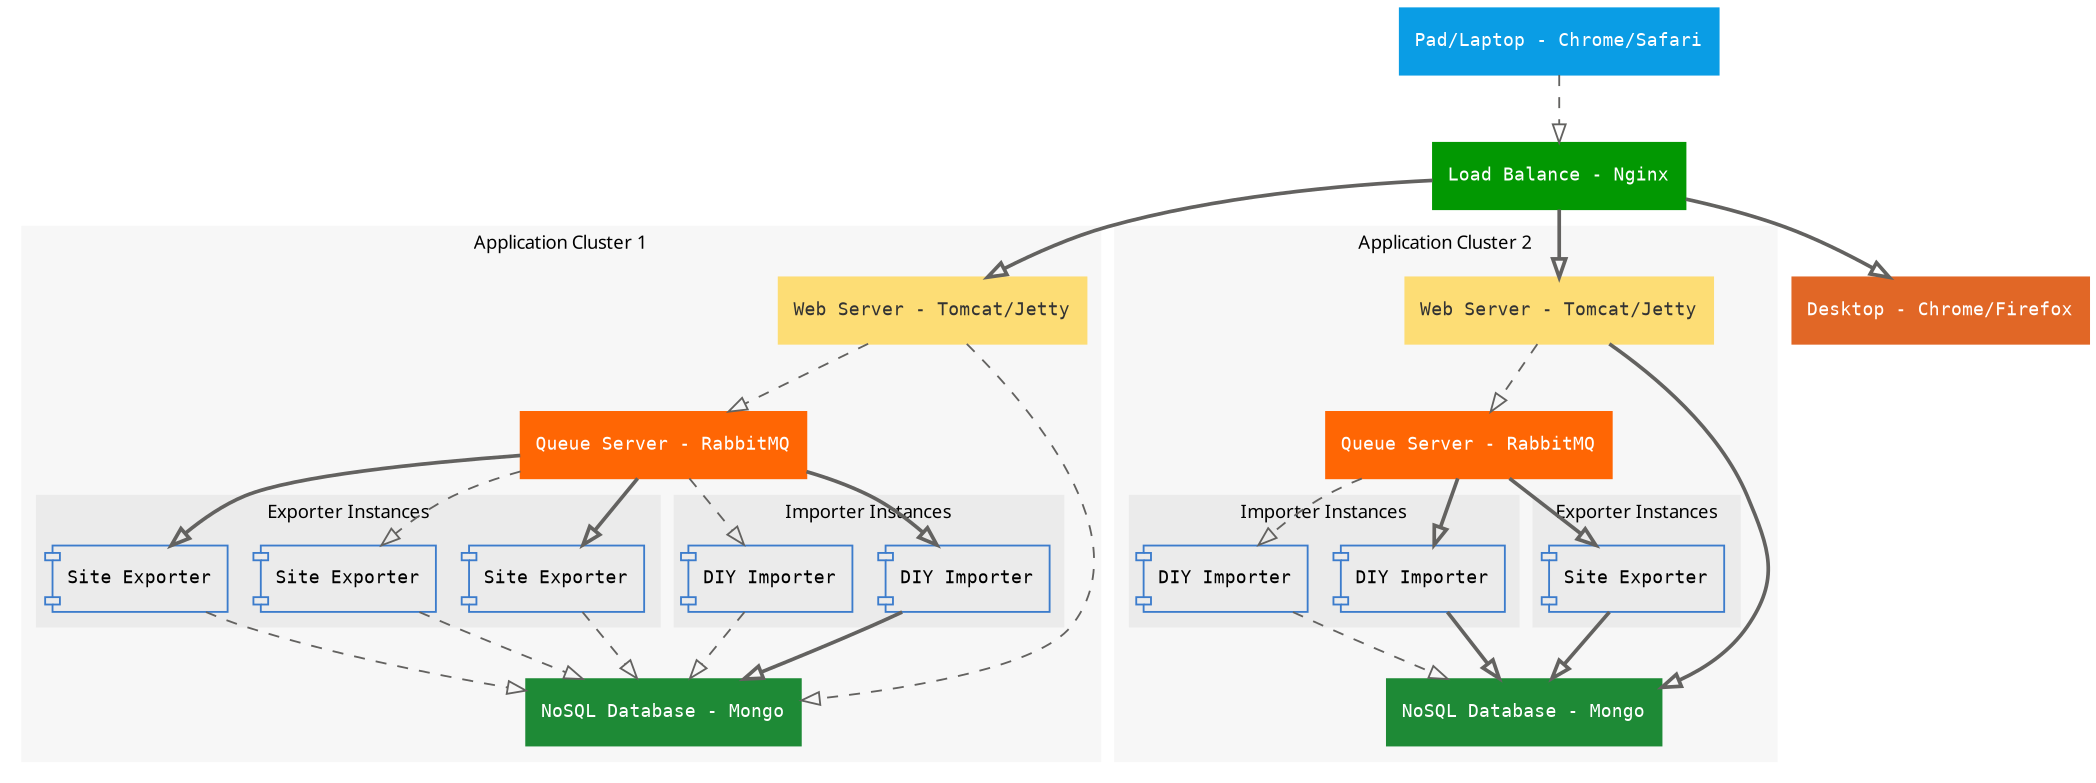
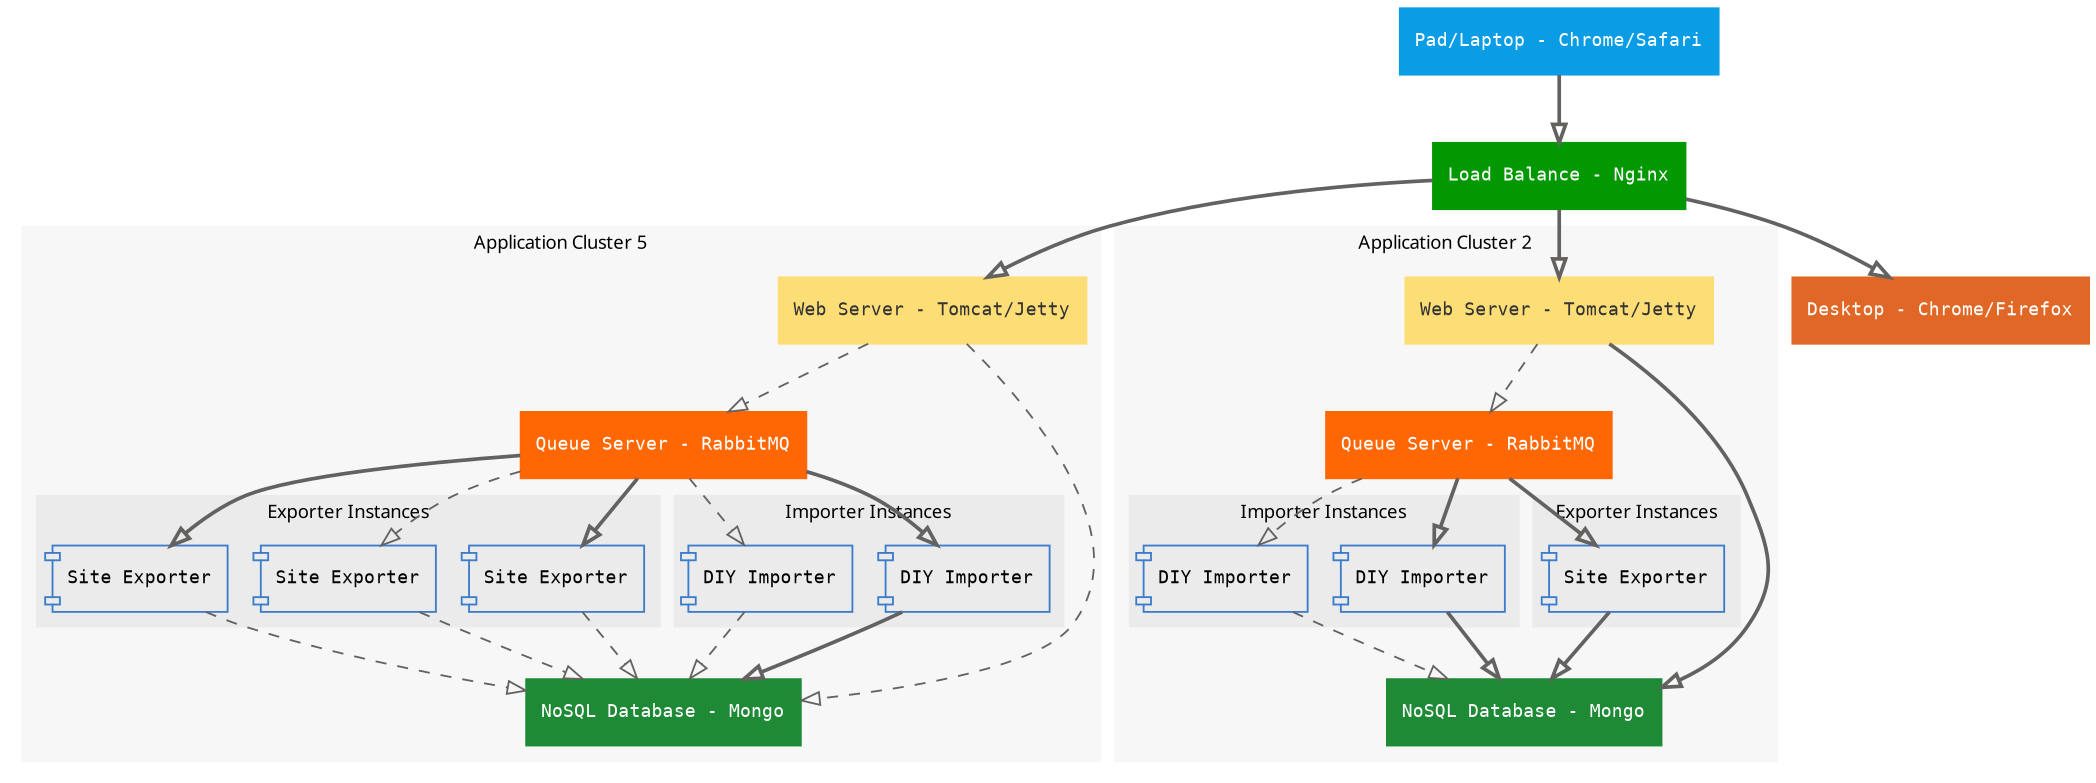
  digraph {
    dir=TD
    fontname="Microsoft YaHei"
    fontsize=10
    node [color="#3C7CCC" fontname=Consolas fontsize=10 shape=record style=filled]
    edge [arrowhead=empty color="#636260" fontname=Consolas fontsize=10 style=bold]
    n1 [label="Site Exporter" shape=component style=""]
    n2 [label="Site Exporter" shape=component style=""]
    n3 [label="Site Exporter" shape=component style=""]
    n4 [label="DIY Importer" shape=component style=""]
    n5 [label="DIY Importer" shape=component style=""]
    n6 [color="#FDDD75" fontcolor="#333333" label="Web Server - Tomcat/Jetty"]
    n7 [color="#FF6604" fontcolor="#ffffff" label="Queue Server - RabbitMQ"]
    n8 [color="#1E8A36" fontcolor="#ffffff" label="NoSQL Database - Mongo"]
    n9 [label="DIY Importer" shape=component style=""]
    n10 [label="DIY Importer" shape=component style=""]
    n11 [label="Site Exporter" shape=component style=""]
    n12 [color="#FDDD75" fontcolor="#333333" label="Web Server - Tomcat/Jetty"]
    n13 [color="#FF6604" fontcolor="#ffffff" label="Queue Server - RabbitMQ"]
    n14 [color="#1E8A36" fontcolor="#ffffff" label="NoSQL Database - Mongo"]
    n15 [color="#E16726" fontcolor="#ffffff" label="Desktop - Chrome/Firefox"]
    n16 [color="#029802" fontcolor="#ffffff" label="Load Balance - Nginx"]
    n17 [color="#0A9DE5" fontcolor="#ffffff" label="Pad/Laptop - Chrome/Safari"]
    subgraph cluster_1 {
      color="#F7F7F7"
-     label="Application Cluster 1"
+     label="Application Cluster 5"
      style=filled
      n6
      n7
      n8
      subgraph cluster_2 {
        color="#EBEBEB"
        label="Exporter Instances"
        style=filled
        n1
        n2
        n3
      }
      subgraph cluster_3 {
        color="#EBEBEB"
        label="Importer Instances"
        style=filled
        n4
        n5
      }
    }
    subgraph cluster_4 {
      color="#F7F7F7"
      label="Application Cluster 2"
      style=filled
      n12
      n13
      n14
      subgraph cluster_5 {
        color="#EBEBEB"
        label="Importer Instances"
        style=filled
        n9
        n10
      }
      subgraph cluster_6 {
        color="#EBEBEB"
        label="Exporter Instances"
        style=filled
        n11
      }
    }
    n1 -> n8 [style=dashed]
    n2 -> n8 [style=dashed]
    n3 -> n8 [style=dashed]
    n4 -> n8
    n5 -> n8 [style=dashed]
    n6 -> n7 [style=dashed]
    n6 -> n8 [style=dashed]
    n7 -> n1
    n7 -> n2 [style=dashed]
    n7 -> n3
    n7 -> n4
    n7 -> n5 [style=dashed]
    n9 -> n14
    n10 -> n14 [style=dashed]
    n11 -> n14
    n12 -> n13 [style=dashed]
    n12 -> n14
    n13 -> n9
    n13 -> n10 [style=dashed]
    n13 -> n11
    n16 -> n6
    n16 -> n12
    n16 -> n15
-   n17 -> n16 [style=dashed]
+   n17 -> n16
  }
